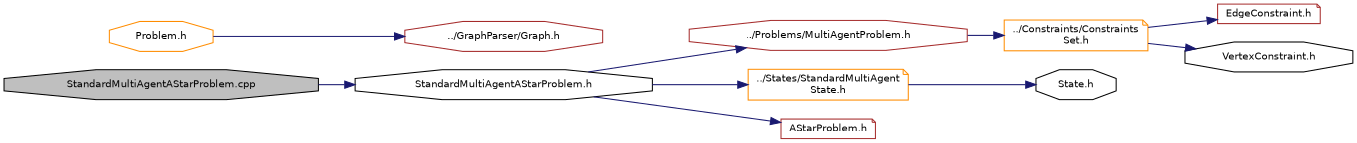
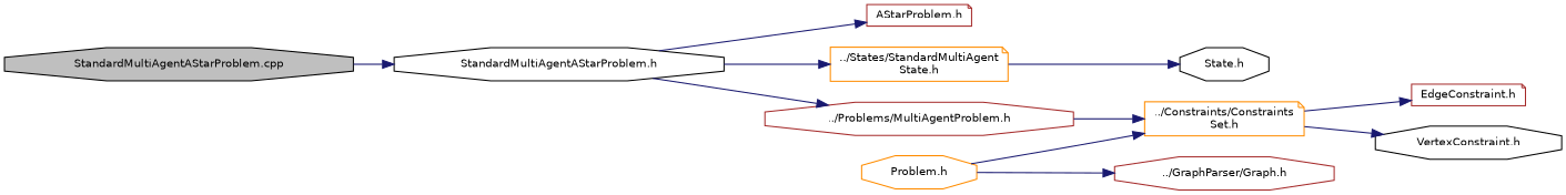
  digraph {
    rankdir=LR
    node [color=black fillcolor=white fontname=Helvetica fontsize=10 shape=octagon style=filled]
    edge [color=midnightblue fontname=Helvetica fontsize=10 labelfontname=Helvetica labelfontsize=10 style=solid]
    n1 [fillcolor=grey75 fontcolor=black height=0.2 label="StandardMultiAgentAStarProblem.cpp" width=0.4]
    n2 [height=0.2 label="StandardMultiAgentAStarProblem.h" width=0.4]
    n3 [color=brown height=0.2 label="../Problems/MultiAgentProblem.h" width=0.4]
    n4 [color=darkorange height=0.2 label="../States/StandardMultiAgent\lState.h" shape=note width=0.4]
    n5 [color=brown height=0.2 label="AStarProblem.h" shape=note width=0.4]
    n6 [color=darkorange height=0.2 label="../Constraints/Constraints\lSet.h" shape=note width=0.4]
    n7 [height=0.2 label="State.h" width=0.4]
    n8 [color=darkorange height=0.2 label="Problem.h" width=0.4]
    n9 [color=brown height=0.2 label="../GraphParser/Graph.h" width=0.4]
    n10 [color=brown height=0.2 label="EdgeConstraint.h" shape=note width=0.4]
    n11 [height=0.2 label="VertexConstraint.h" width=0.4]
    n1 -> n2
    n2 -> n3
    n2 -> n4
    n2 -> n5
    n3 -> n6
    n4 -> n7
    n6 -> n10
    n6 -> n11
+   n8 -> n6
    n8 -> n9
  }
